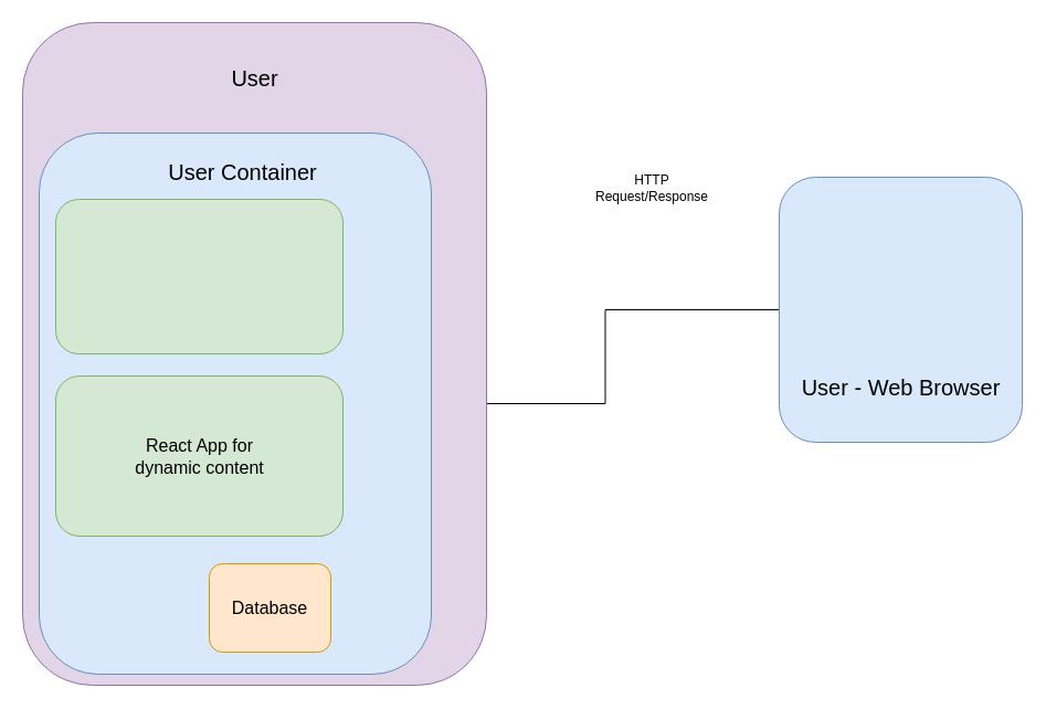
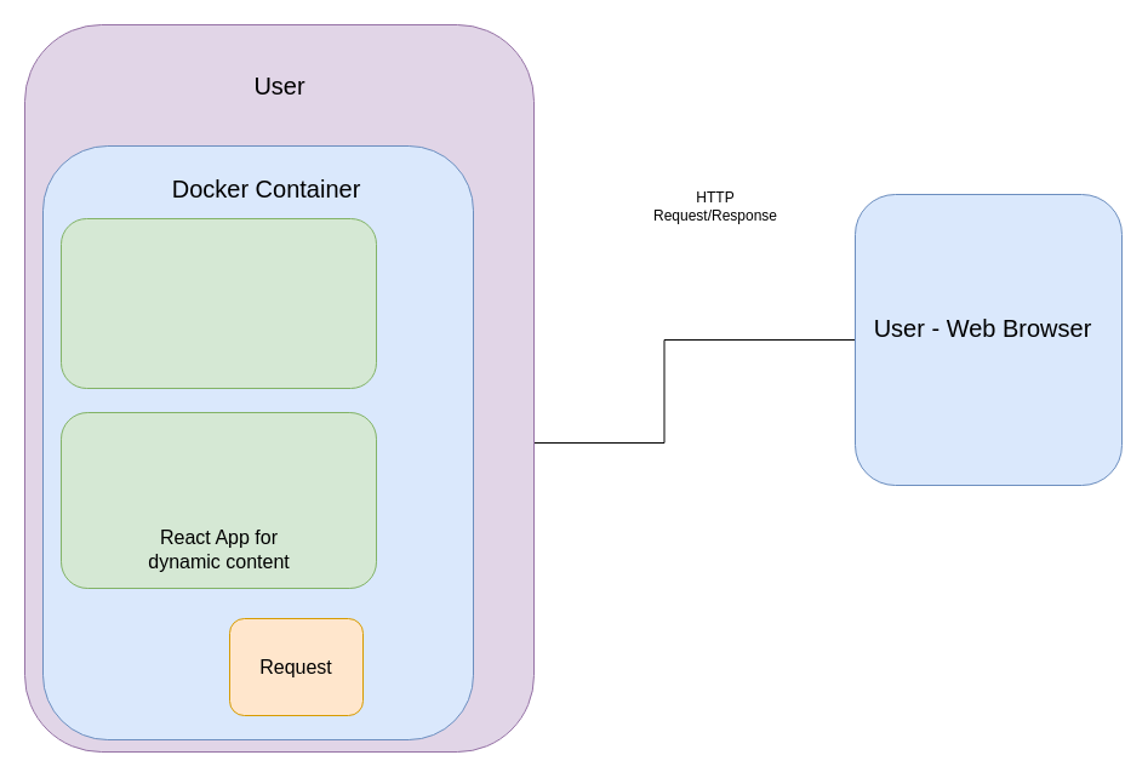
  <mxCell id="0" />
  <mxCell id="1" parent="0" />
  <mxCell id="2" style="edgeStyle=orthogonalEdgeStyle;rounded=0;orthogonalLoop=1;jettySize=auto;html=1;" edge="1" parent="1" source="3" target="7"><mxGeometry relative="1" as="geometry" /></mxCell>
  <mxCell id="3" value="" style="rounded=1;whiteSpace=wrap;html=1;fillColor=#dae8fc;strokeColor=#6c8ebf;" parent="1" vertex="1"><mxGeometry x="705" y="160" width="220" height="240" as="geometry" /></mxCell>
- <mxCell id="4" value="User - Web Browser" style="text;html=1;align=center;verticalAlign=middle;resizable=0;points=[];autosize=1;strokeColor=none;fillColor=none;fontSize=20;" parent="1" vertex="1"><mxGeometry x="715" y="330" width="200" height="40" as="geometry" /></mxCell>
+ <mxCell id="4" value="User - Web Browser" style="text;html=1;align=center;verticalAlign=middle;resizable=0;points=[];autosize=1;strokeColor=none;fillColor=none;fontSize=20;" parent="1" vertex="1"><mxGeometry x="710" y="250" width="200" height="40" as="geometry" /></mxCell>
  <mxCell id="5" value="" style="rounded=1;whiteSpace=wrap;html=1;fillColor=#e1d5e7;strokeColor=#9673a6;" parent="1" vertex="1"><mxGeometry x="20" y="20" width="420" height="600" as="geometry" /></mxCell>
  <mxCell id="6" value="User " style="text;html=1;align=center;verticalAlign=middle;resizable=0;points=[];autosize=1;strokeColor=none;fillColor=none;fontSize=20;" parent="1" vertex="1"><mxGeometry x="190" y="50" width="80" height="40" as="geometry" /></mxCell>
  <mxCell id="7" value="" style="rounded=1;whiteSpace=wrap;html=1;fillColor=#dae8fc;strokeColor=#6c8ebf;" parent="1" vertex="1"><mxGeometry x="35" y="120" width="355" height="490" as="geometry" /></mxCell>
- <mxCell id="8" value="User Container" style="text;html=1;strokeColor=none;fillColor=none;align=center;verticalAlign=middle;whiteSpace=wrap;rounded=0;fontSize=20;" parent="1" vertex="1"><mxGeometry x="137.5" y="140" width="162.5" height="30" as="geometry" /></mxCell>
+ <mxCell id="8" value="Docker Container" style="text;html=1;strokeColor=none;fillColor=none;align=center;verticalAlign=middle;whiteSpace=wrap;rounded=0;fontSize=20;" parent="1" vertex="1"><mxGeometry x="137.5" y="140" width="162.5" height="30" as="geometry" /></mxCell>
  <mxCell id="9" value="" style="rounded=1;whiteSpace=wrap;html=1;fillColor=#d5e8d4;strokeColor=#82b366;" parent="1" vertex="1"><mxGeometry x="50" y="180" width="260" height="140" as="geometry" /></mxCell>
  <mxCell id="10" value="" style="rounded=1;whiteSpace=wrap;html=1;fillColor=#d5e8d4;strokeColor=#82b366;" parent="1" vertex="1"><mxGeometry x="50" y="340" width="260" height="145" as="geometry" /></mxCell>
- <mxCell id="11" value="React App for dynamic content" style="text;html=1;strokeColor=none;fillColor=none;align=center;verticalAlign=middle;whiteSpace=wrap;rounded=0;fontSize=16;" parent="1" vertex="1"><mxGeometry x="118.75" y="397.5" width="122.5" height="30" as="geometry" /></mxCell>
+ <mxCell id="11" value="React App for dynamic content" style="text;html=1;strokeColor=none;fillColor=none;align=center;verticalAlign=middle;whiteSpace=wrap;rounded=0;fontSize=16;" parent="1" vertex="1"><mxGeometry x="118.75" y="437.5" width="122.5" height="30" as="geometry" /></mxCell>
  <mxCell id="12" value="" style="rounded=1;whiteSpace=wrap;html=1;fillColor=#ffe6cc;strokeColor=#d79b00;" parent="1" vertex="1"><mxGeometry x="189" y="510" width="110" height="80" as="geometry" /></mxCell>
- <mxCell id="13" value="Database" style="text;html=1;strokeColor=none;fillColor=none;align=center;verticalAlign=middle;whiteSpace=wrap;rounded=0;fontSize=16;" parent="1" vertex="1"><mxGeometry x="194" y="532.5" width="100" height="35" as="geometry" /></mxCell>
+ <mxCell id="13" value="Request" style="text;html=1;strokeColor=none;fillColor=none;align=center;verticalAlign=middle;whiteSpace=wrap;rounded=0;fontSize=16;" parent="1" vertex="1"><mxGeometry x="194" y="532.5" width="100" height="35" as="geometry" /></mxCell>
  <mxCell id="14" value="HTTP Request/Response" style="text;html=1;strokeColor=none;fillColor=none;align=center;verticalAlign=middle;whiteSpace=wrap;rounded=0;" vertex="1" parent="1"><mxGeometry x="560" y="155" width="60" height="30" as="geometry" /></mxCell>
